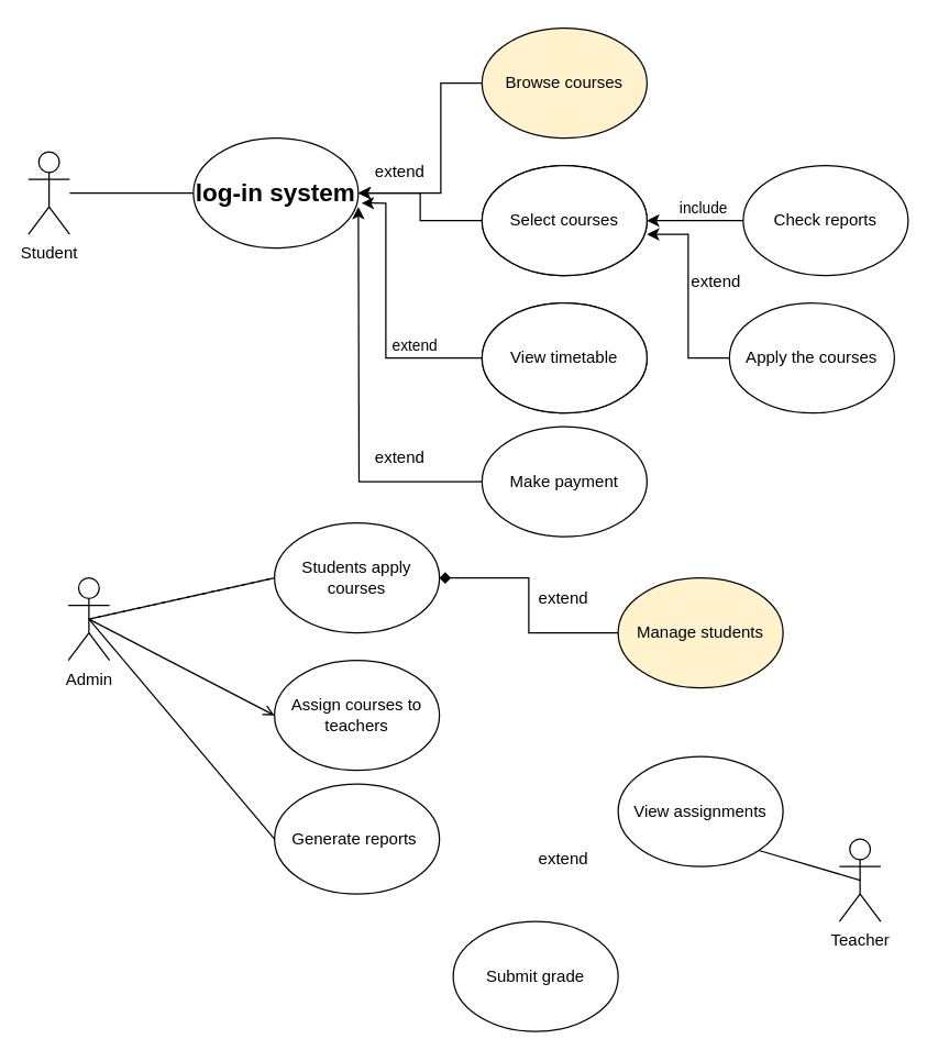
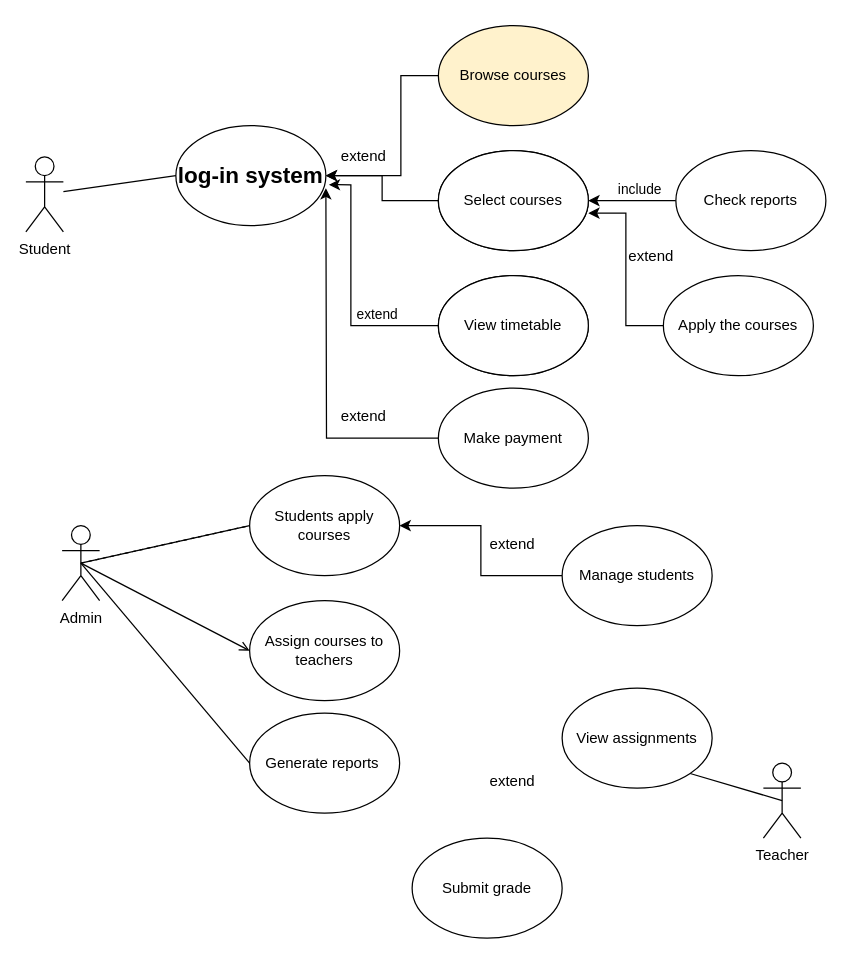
  <mxCell id="0" />
  <mxCell id="1" parent="0" />
- <mxCell id="2" value="Student" style="shape=umlActor;verticalLabelPosition=bottom;verticalAlign=top;html=1;outlineConnect=0;" vertex="1" parent="1"><mxGeometry x="20" y="110" width="30" height="60" as="geometry" /></mxCell>
+ <mxCell id="2" value="Student" style="shape=umlActor;verticalLabelPosition=bottom;verticalAlign=top;html=1;outlineConnect=0;" vertex="1" parent="1"><mxGeometry x="20" y="125" width="30" height="60" as="geometry" /></mxCell>
  <mxCell id="3" value="Admin" style="shape=umlActor;verticalLabelPosition=bottom;verticalAlign=top;html=1;outlineConnect=0;" vertex="1" parent="1"><mxGeometry x="49" y="420" width="30" height="60" as="geometry" /></mxCell>
  <mxCell id="4" value="Teacher" style="shape=umlActor;verticalLabelPosition=bottom;verticalAlign=top;html=1;outlineConnect=0;" vertex="1" parent="1"><mxGeometry x="610" y="610" width="30" height="60" as="geometry" /></mxCell>
  <mxCell id="5" value="&lt;font style=&quot;font-size: 18px;&quot;&gt;&lt;b&gt;log-in system&lt;/b&gt;&lt;/font&gt;" style="ellipse;whiteSpace=wrap;html=1;" vertex="1" parent="1"><mxGeometry x="140" y="100" width="120" height="80" as="geometry" /></mxCell>
  <mxCell id="6" value="" style="endArrow=none;html=1;rounded=0;entryX=0;entryY=0.5;entryDx=0;entryDy=0;" edge="1" parent="1" source="2" target="5"><mxGeometry width="50" height="50" relative="1" as="geometry"><mxPoint x="250" y="340" as="sourcePoint" /><mxPoint x="300" y="290" as="targetPoint" /></mxGeometry></mxCell>
  <mxCell id="7" value="" style="edgeStyle=orthogonalEdgeStyle;rounded=0;orthogonalLoop=1;jettySize=auto;html=1;entryX=1;entryY=0.5;entryDx=0;entryDy=0;" edge="1" parent="1" source="9" target="5"><mxGeometry relative="1" as="geometry"><mxPoint x="390" y="60" as="sourcePoint" /><Array as="points"><mxPoint x="320" y="60" /><mxPoint x="320" y="140" /></Array></mxGeometry></mxCell>
  <mxCell id="8" value="extend" style="text;html=1;align=center;verticalAlign=middle;resizable=0;points=[];autosize=1;strokeColor=none;fillColor=none;" vertex="1" parent="1"><mxGeometry x="260" y="110" width="60" height="30" as="geometry" /></mxCell>
  <mxCell id="9" value="Browse courses" style="ellipse;whiteSpace=wrap;html=1;fillColor=#fff2cc;" vertex="1" parent="1"><mxGeometry x="350" y="20" width="120" height="80" as="geometry" /></mxCell>
  <mxCell id="10" style="edgeStyle=orthogonalEdgeStyle;rounded=0;orthogonalLoop=1;jettySize=auto;html=1;exitX=0;exitY=0.5;exitDx=0;exitDy=0;entryX=1;entryY=0.5;entryDx=0;entryDy=0;" edge="1" parent="1" source="12" target="5"><mxGeometry relative="1" as="geometry" /></mxCell>
  <mxCell id="11" value="extend" style="edgeLabel;html=1;align=center;verticalAlign=middle;resizable=0;points=[];" vertex="1" connectable="0" parent="10"><mxGeometry x="-0.249" y="4" relative="1" as="geometry"><mxPoint x="-9" y="86" as="offset" /></mxGeometry></mxCell>
  <mxCell id="12" value="Select courses" style="ellipse;whiteSpace=wrap;html=1;" vertex="1" parent="1"><mxGeometry x="350" y="120" width="120" height="80" as="geometry" /></mxCell>
  <mxCell id="13" value="View timetable" style="ellipse;whiteSpace=wrap;html=1;" vertex="1" parent="1"><mxGeometry x="350" y="220" width="120" height="80" as="geometry" /></mxCell>
  <mxCell id="14" style="edgeStyle=orthogonalEdgeStyle;rounded=0;orthogonalLoop=1;jettySize=auto;html=1;entryX=1.02;entryY=0.591;entryDx=0;entryDy=0;entryPerimeter=0;" edge="1" parent="1" source="13" target="5"><mxGeometry relative="1" as="geometry"><Array as="points"><mxPoint x="280" y="260" /><mxPoint x="280" y="147" /></Array></mxGeometry></mxCell>
  <mxCell id="15" style="edgeStyle=orthogonalEdgeStyle;rounded=0;orthogonalLoop=1;jettySize=auto;html=1;entryX=1;entryY=0.5;entryDx=0;entryDy=0;" edge="1" parent="1" source="17" target="12"><mxGeometry relative="1" as="geometry" /></mxCell>
  <mxCell id="16" value="include" style="edgeLabel;html=1;align=center;verticalAlign=middle;resizable=0;points=[];" vertex="1" connectable="0" parent="15"><mxGeometry x="0.294" y="-7" relative="1" as="geometry"><mxPoint x="15" y="-3" as="offset" /></mxGeometry></mxCell>
  <mxCell id="17" value="Check reports" style="ellipse;whiteSpace=wrap;html=1;" vertex="1" parent="1"><mxGeometry x="540" y="120" width="120" height="80" as="geometry" /></mxCell>
  <mxCell id="18" value="Select courses" style="ellipse;whiteSpace=wrap;html=1;" vertex="1" parent="1"><mxGeometry x="350" y="120" width="120" height="80" as="geometry" /></mxCell>
  <mxCell id="19" value="Make payment" style="ellipse;whiteSpace=wrap;html=1;" vertex="1" parent="1"><mxGeometry x="350" y="310" width="120" height="80" as="geometry" /></mxCell>
  <mxCell id="20" style="edgeStyle=orthogonalEdgeStyle;rounded=0;orthogonalLoop=1;jettySize=auto;html=1;" edge="1" parent="1" source="19"><mxGeometry relative="1" as="geometry"><mxPoint x="260" y="150" as="targetPoint" /></mxGeometry></mxCell>
  <mxCell id="21" value="extend" style="text;html=1;align=center;verticalAlign=middle;resizable=0;points=[];autosize=1;strokeColor=none;fillColor=none;" vertex="1" parent="1"><mxGeometry x="260" y="318" width="60" height="30" as="geometry" /></mxCell>
  <mxCell id="22" value="View timetable" style="ellipse;whiteSpace=wrap;html=1;" vertex="1" parent="1"><mxGeometry x="350" y="220" width="120" height="80" as="geometry" /></mxCell>
  <mxCell id="23" value="Apply the courses" style="ellipse;whiteSpace=wrap;html=1;" vertex="1" parent="1"><mxGeometry x="530" y="220" width="120" height="80" as="geometry" /></mxCell>
  <mxCell id="24" style="edgeStyle=orthogonalEdgeStyle;rounded=0;orthogonalLoop=1;jettySize=auto;html=1;entryX=1;entryY=0.625;entryDx=0;entryDy=0;entryPerimeter=0;" edge="1" parent="1" source="23" target="18"><mxGeometry relative="1" as="geometry" /></mxCell>
  <mxCell id="25" value="extend" style="text;html=1;align=center;verticalAlign=middle;resizable=0;points=[];autosize=1;strokeColor=none;fillColor=none;" vertex="1" parent="1"><mxGeometry x="490" y="190" width="60" height="30" as="geometry" /></mxCell>
  <mxCell id="26" value="Students apply courses" style="ellipse;whiteSpace=wrap;html=1;" vertex="1" parent="1"><mxGeometry x="199" y="380" width="120" height="80" as="geometry" /></mxCell>
  <mxCell id="27" value="" style="endArrow=none;html=1;rounded=0;exitX=0.5;exitY=0.5;exitDx=0;exitDy=0;exitPerimeter=0;entryX=0;entryY=0.5;entryDx=0;entryDy=0;dashed=1;" edge="1" parent="1" source="3" target="26"><mxGeometry width="50" height="50" relative="1" as="geometry"><mxPoint x="279" y="340" as="sourcePoint" /><mxPoint x="329" y="290" as="targetPoint" /><Array as="points" /></mxGeometry></mxCell>
  <mxCell id="28" value="Assign courses to teachers" style="ellipse;whiteSpace=wrap;html=1;" vertex="1" parent="1"><mxGeometry x="199" y="480" width="120" height="80" as="geometry" /></mxCell>
  <mxCell id="29" value="" style="endArrow=open;html=1;rounded=0;exitX=0.5;exitY=0.5;exitDx=0;exitDy=0;exitPerimeter=0;entryX=0;entryY=0.5;entryDx=0;entryDy=0;" edge="1" parent="1" source="3" target="28"><mxGeometry width="50" height="50" relative="1" as="geometry"><mxPoint x="74" y="460" as="sourcePoint" /><mxPoint x="209" y="430" as="targetPoint" /><Array as="points" /></mxGeometry></mxCell>
  <mxCell id="30" value="" style="endArrow=none;html=1;rounded=0;exitX=0.5;exitY=0.5;exitDx=0;exitDy=0;exitPerimeter=0;entryX=0;entryY=0.5;entryDx=0;entryDy=0;" edge="1" parent="1"><mxGeometry width="50" height="50" relative="1" as="geometry"><mxPoint x="64" y="450" as="sourcePoint" /><mxPoint x="199" y="420" as="targetPoint" /><Array as="points" /></mxGeometry></mxCell>
- <mxCell id="31" style="edgeStyle=orthogonalEdgeStyle;rounded=0;orthogonalLoop=1;jettySize=auto;html=1;entryX=1;entryY=0.5;entryDx=0;entryDy=0;endArrow=diamond;" edge="1" parent="1" source="32" target="26"><mxGeometry relative="1" as="geometry" /></mxCell>
- <mxCell id="32" value="Manage students" style="ellipse;whiteSpace=wrap;html=1;fillColor=#fff2cc;" vertex="1" parent="1"><mxGeometry x="449" y="420" width="120" height="80" as="geometry" /></mxCell>
+ <mxCell id="31" style="edgeStyle=orthogonalEdgeStyle;rounded=0;orthogonalLoop=1;jettySize=auto;html=1;entryX=1;entryY=0.5;entryDx=0;entryDy=0;" edge="1" parent="1" source="32" target="26"><mxGeometry relative="1" as="geometry" /></mxCell>
+ <mxCell id="32" value="Manage students" style="ellipse;whiteSpace=wrap;html=1;" vertex="1" parent="1"><mxGeometry x="449" y="420" width="120" height="80" as="geometry" /></mxCell>
  <mxCell id="33" value="extend" style="text;html=1;align=center;verticalAlign=middle;resizable=0;points=[];autosize=1;strokeColor=none;fillColor=none;" vertex="1" parent="1"><mxGeometry x="379" y="420" width="60" height="30" as="geometry" /></mxCell>
  <mxCell id="34" value="Generate reports&amp;nbsp;" style="ellipse;whiteSpace=wrap;html=1;" vertex="1" parent="1"><mxGeometry x="199" y="570" width="120" height="80" as="geometry" /></mxCell>
  <mxCell id="35" value="" style="endArrow=none;html=1;rounded=0;entryX=0;entryY=0.5;entryDx=0;entryDy=0;exitX=0.5;exitY=0.5;exitDx=0;exitDy=0;exitPerimeter=0;" edge="1" parent="1" source="3" target="34"><mxGeometry width="50" height="50" relative="1" as="geometry"><mxPoint x="279" y="440" as="sourcePoint" /><mxPoint x="329" y="390" as="targetPoint" /></mxGeometry></mxCell>
  <mxCell id="36" value="View assignments" style="ellipse;whiteSpace=wrap;html=1;" vertex="1" parent="1"><mxGeometry x="449" y="550" width="120" height="80" as="geometry" /></mxCell>
  <mxCell id="37" value="Submit grade" style="ellipse;whiteSpace=wrap;html=1;" vertex="1" parent="1"><mxGeometry x="329" y="670" width="120" height="80" as="geometry" /></mxCell>
  <mxCell id="38" value="" style="endArrow=none;html=1;rounded=0;exitX=0.5;exitY=0.5;exitDx=0;exitDy=0;exitPerimeter=0;entryX=1;entryY=1;entryDx=0;entryDy=0;" edge="1" parent="1" source="4" target="36"><mxGeometry width="50" height="50" relative="1" as="geometry"><mxPoint x="279" y="590" as="sourcePoint" /><mxPoint x="329" y="540" as="targetPoint" /></mxGeometry></mxCell>
  <mxCell id="39" value="extend" style="text;html=1;align=center;verticalAlign=middle;resizable=0;points=[];autosize=1;strokeColor=none;fillColor=none;" vertex="1" parent="1"><mxGeometry x="379" y="610" width="60" height="30" as="geometry" /></mxCell>
